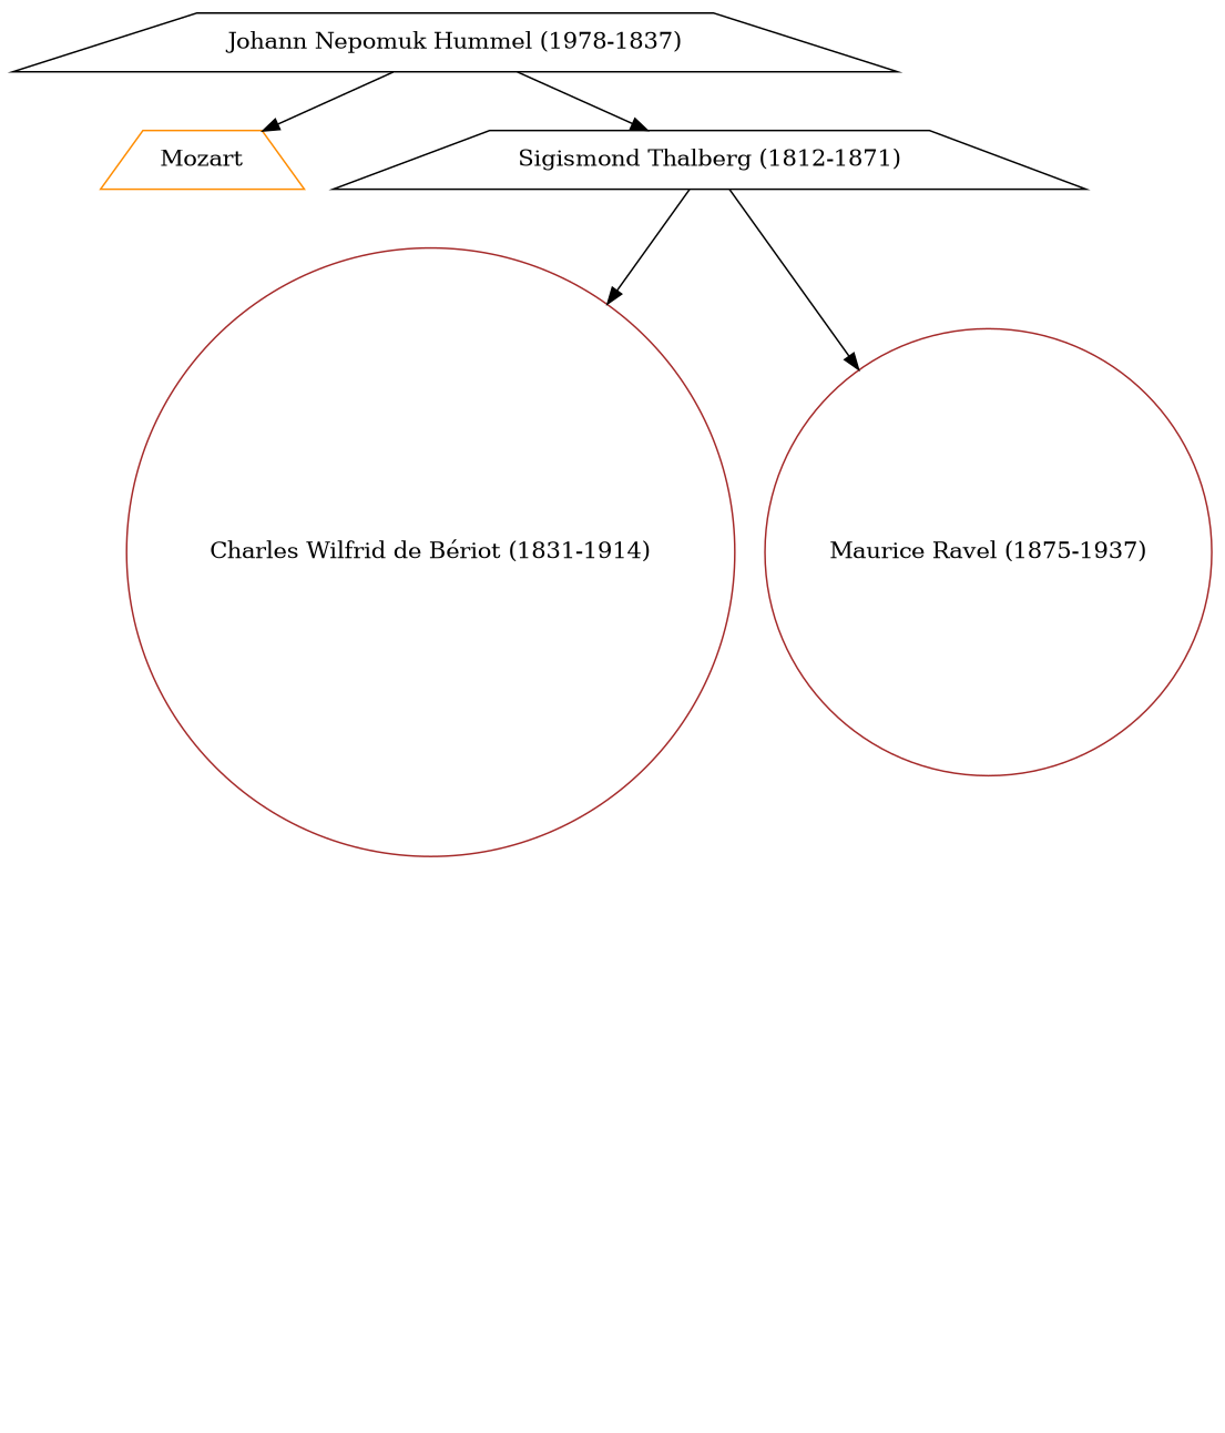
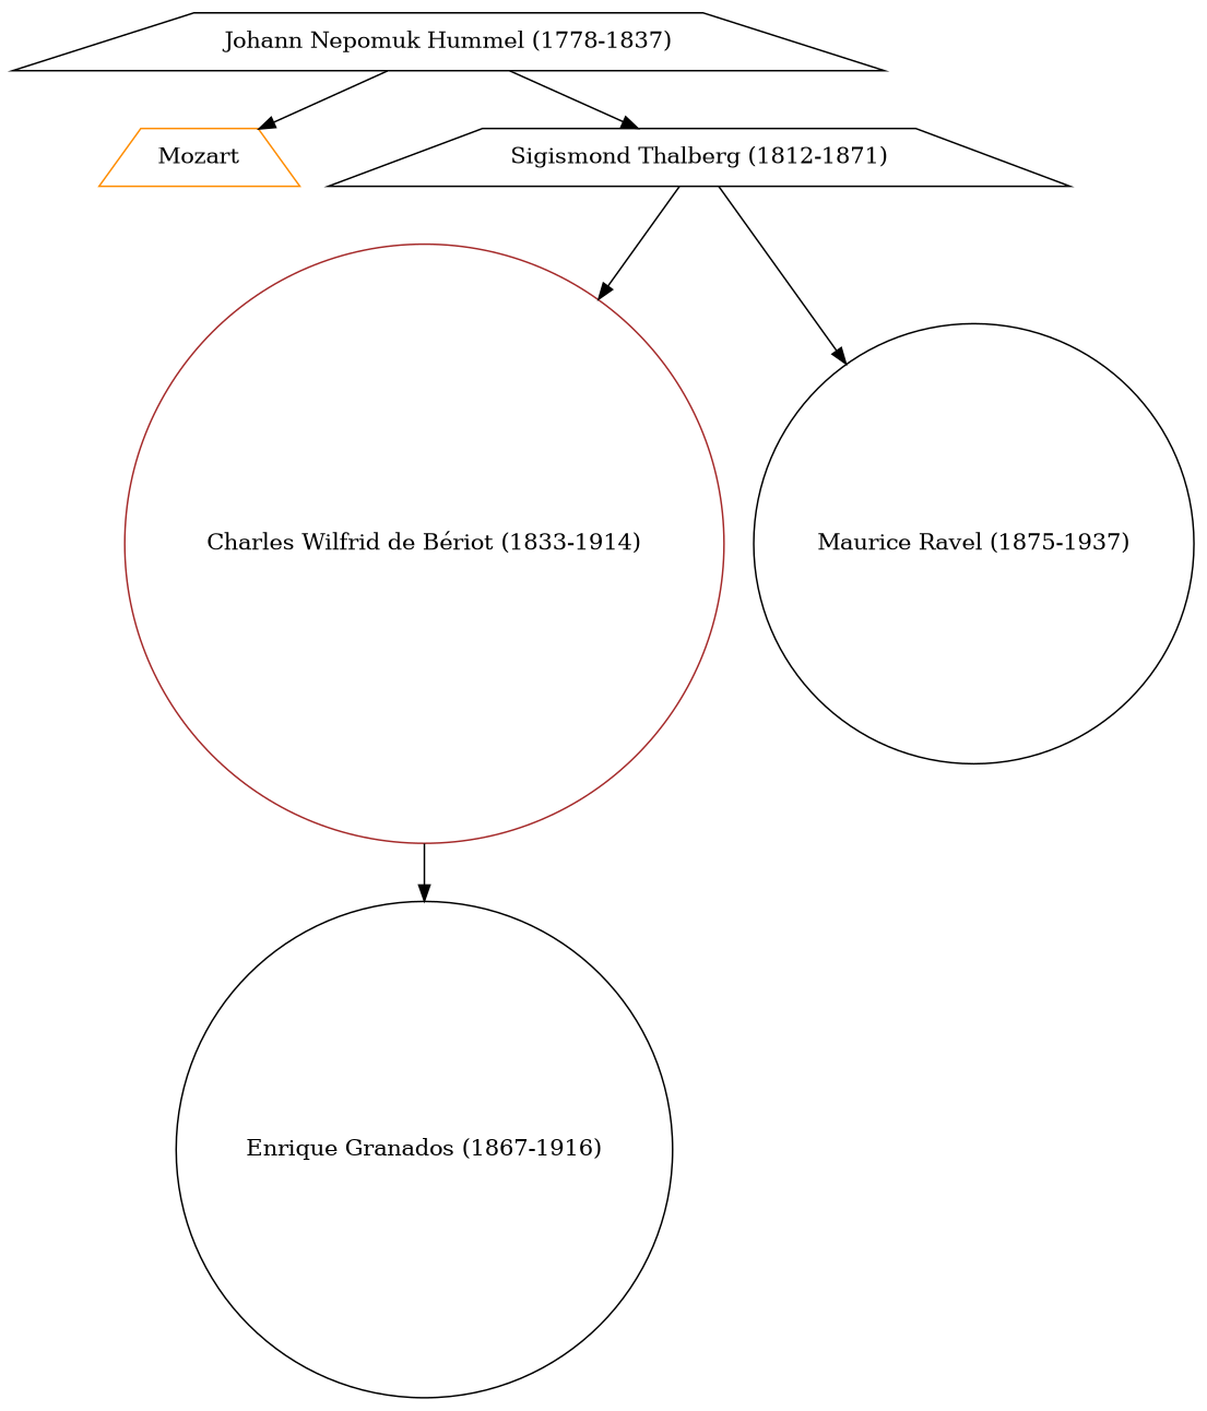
  digraph {
    node [color=black shape=trapezium]
    Mozart [color=darkorange]
-   "Johann Nepomuk Hummel (1778-1837)" [label="Johann Nepomuk Hummel (1978-1837)"]
+   "Johann Nepomuk Hummel (1778-1837)"
    "Sigismond Thalberg (1812-1871)"
-   "Charles Wilfrid de Bériot (1833-1914)" [color=brown shape=circle label="Charles Wilfrid de Bériot (1831-1914)"]
-   "Maurice Ravel (1875-1937)" [color=brown shape=circle]
+   "Charles Wilfrid de Bériot (1833-1914)" [color=brown shape=circle]
+   "Maurice Ravel (1875-1937)" [shape=circle]
+   "Enrique Granados (1867-1916)" [shape=circle]
    "Johann Nepomuk Hummel (1778-1837)" -> Mozart
    "Johann Nepomuk Hummel (1778-1837)" -> "Sigismond Thalberg (1812-1871)"
    "Sigismond Thalberg (1812-1871)" -> "Charles Wilfrid de Bériot (1833-1914)"
    "Sigismond Thalberg (1812-1871)" -> "Maurice Ravel (1875-1937)"
+   "Charles Wilfrid de Bériot (1833-1914)" -> "Enrique Granados (1867-1916)"
  }
